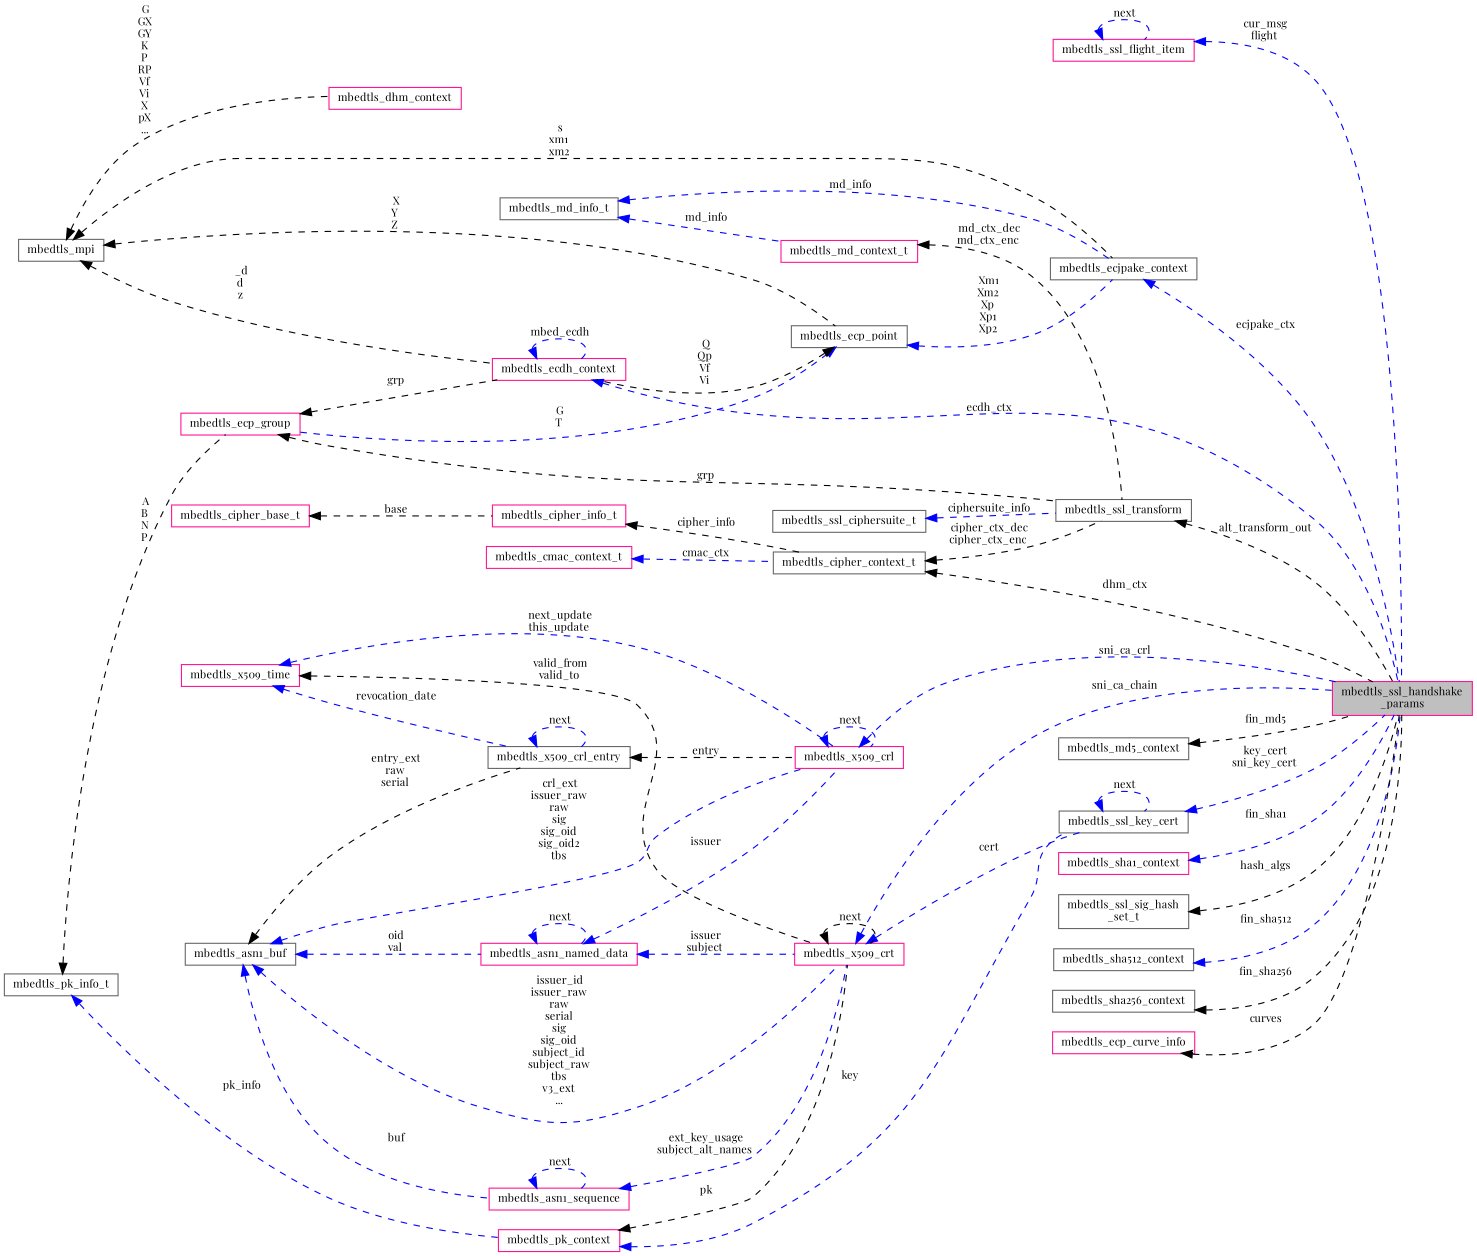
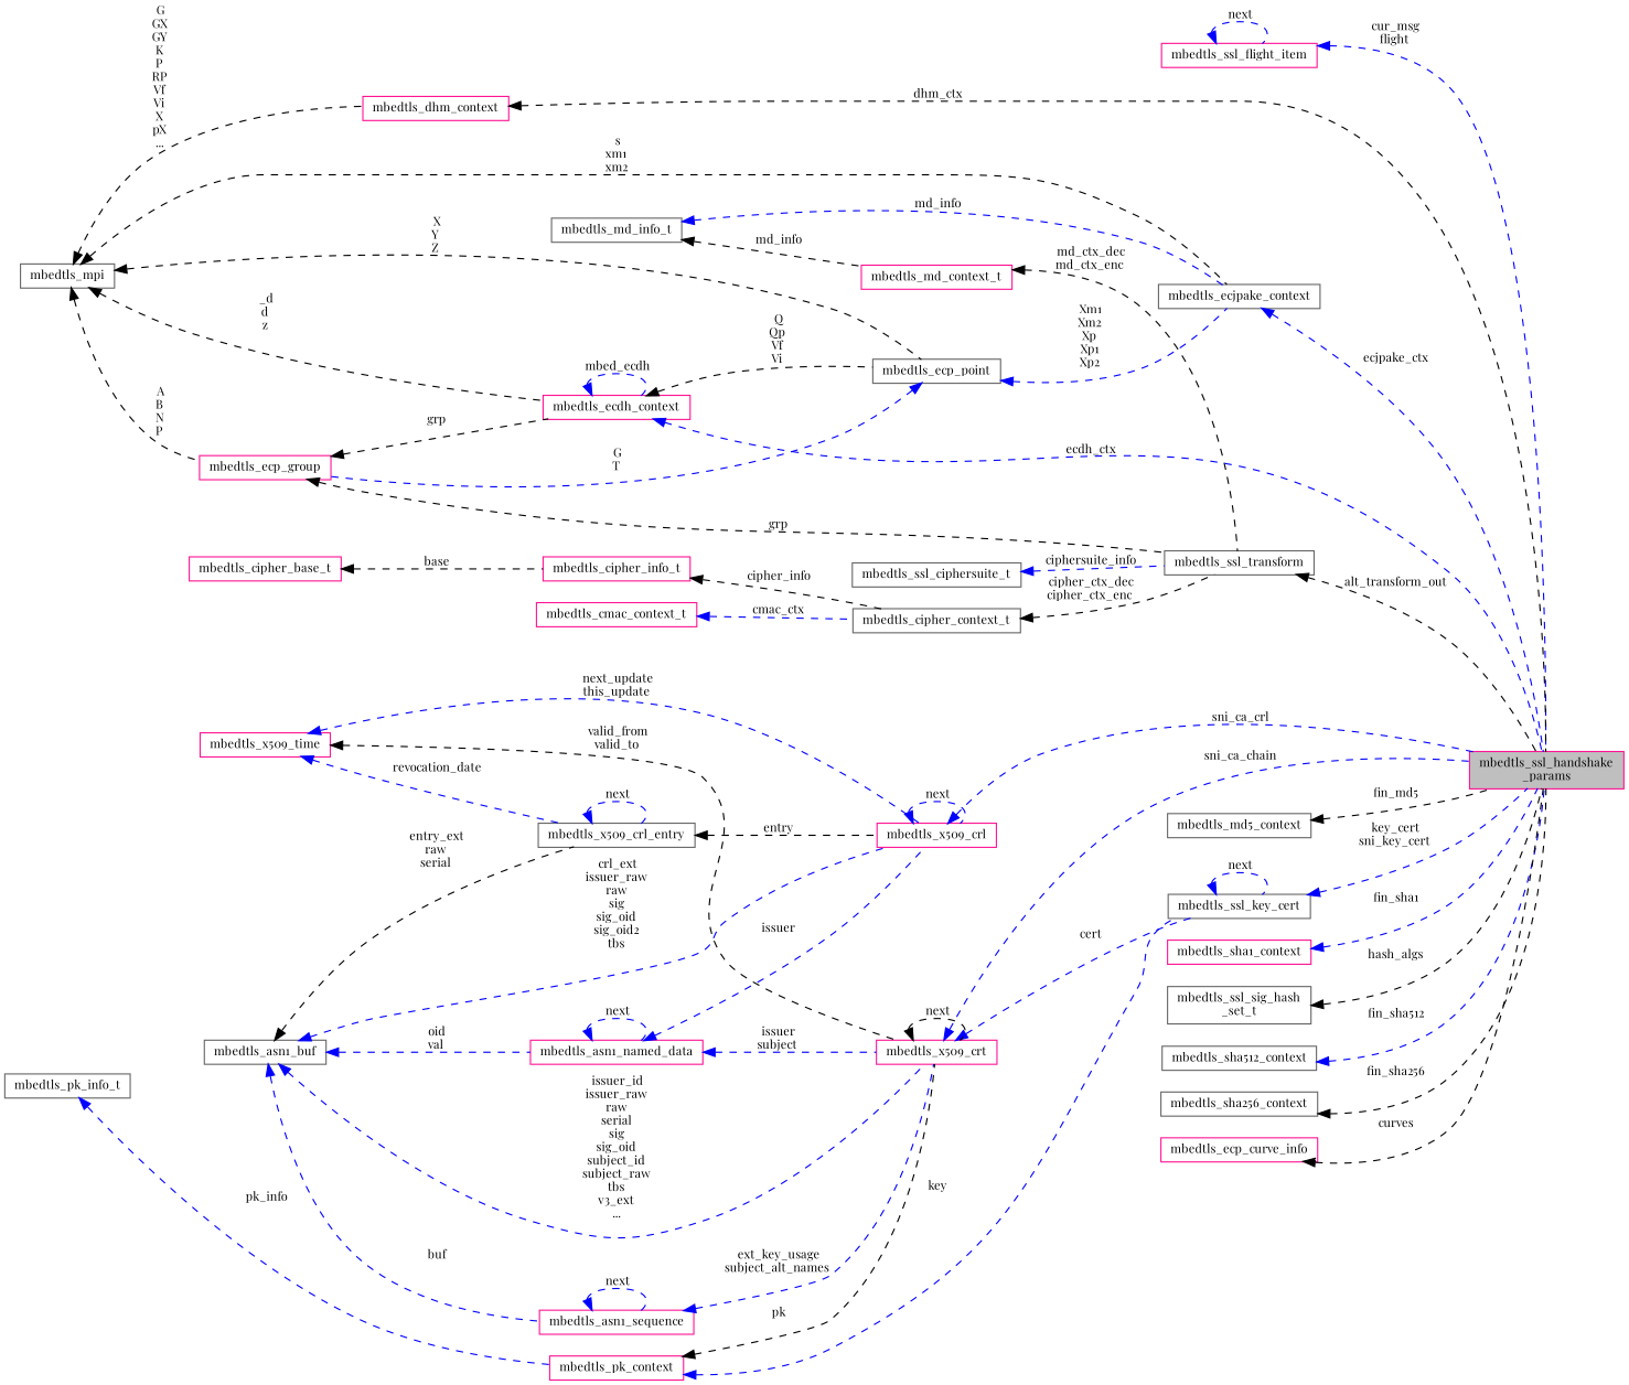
  digraph {
    fontname="Playfair Display"
    rankdir=LR
    node [color=deeppink fillcolor=white fontname="Playfair Display" fontsize=10 shape=record style=filled]
    edge [color=blue dir=back fontname="Playfair Display" fontsize=10 labelfontname=Helvetica labelfontsize=10 style=dashed]
    n1 [fillcolor=grey75 fontcolor=black height=0.2 label="mbedtls_ssl_handshake\l_params" width=0.4]
    n2 [height=0.2 label=mbedtls_ssl_flight_item width=0.4]
    n3 [color=gray40 height=0.2 label=mbedtls_ecjpake_context width=0.4]
    n4 [color=gray40 height=0.2 label=mbedtls_md_info_t width=0.4]
    n5 [height=0.2 label=mbedtls_md_context_t width=0.4]
    n6 [color=gray40 height=0.2 label=mbedtls_ssl_transform width=0.4]
    n7 [height=0.2 label=mbedtls_ecp_group width=0.4]
    n8 [height=0.2 label=mbedtls_ecdh_context width=0.4]
    n9 [color=gray40 height=0.2 label=mbedtls_ecp_point width=0.4]
    n10 [color=gray40 height=0.2 label=mbedtls_mpi width=0.4]
    n11 [height=0.2 label=mbedtls_dhm_context width=0.4]
    n12 [color=gray40 height=0.2 label=mbedtls_ssl_key_cert width=0.4]
    n13 [height=0.2 label=mbedtls_x509_crt width=0.4]
    n14 [height=0.2 label=mbedtls_asn1_sequence width=0.4]
    n15 [color=gray40 height=0.2 label=mbedtls_asn1_buf width=0.4]
    n16 [height=0.2 label=mbedtls_asn1_named_data width=0.4]
    n17 [height=0.2 label=mbedtls_x509_crl width=0.4]
    n18 [color=gray40 height=0.2 label=mbedtls_x509_crl_entry width=0.4]
    n19 [height=0.2 label=mbedtls_x509_time width=0.4]
    n20 [height=0.2 label=mbedtls_pk_context width=0.4]
    n21 [color=gray40 height=0.2 label=mbedtls_pk_info_t width=0.4]
    n22 [color=gray40 height=0.2 label=mbedtls_md5_context width=0.4]
    n23 [color=gray40 height=0.2 label=mbedtls_cipher_context_t width=0.4]
    n24 [height=0.2 label=mbedtls_cmac_context_t width=0.4]
    n25 [height=0.2 label=mbedtls_cipher_info_t width=0.4]
    n26 [height=0.2 label=mbedtls_cipher_base_t width=0.4]
    n27 [color=gray40 height=0.2 label=mbedtls_ssl_ciphersuite_t width=0.4]
    n28 [height=0.2 label=mbedtls_sha1_context width=0.4]
    n29 [color=gray40 height=0.2 label="mbedtls_ssl_sig_hash\l_set_t" width=0.4]
    n30 [color=gray40 height=0.2 label=mbedtls_sha512_context width=0.4]
    n31 [color=gray40 height=0.2 label=mbedtls_sha256_context width=0.4]
    n32 [height=0.2 label=mbedtls_ecp_curve_info width=0.4]
    n2 -> n1 [label=" cur_msg\nflight"]
    n2 -> n2 [label=" next"]
    n3 -> n1 [label=" ecjpake_ctx"]
    n4 -> n3 [label=" md_info"]
-   n4 -> n5 [label=" md_info"]
+   n4 -> n5 [color=black label=" md_info"]
    n5 -> n6 [color=black label=" md_ctx_dec\nmd_ctx_enc"]
    n6 -> n1 [color=black label=" alt_transform_out"]
    n7 -> n6 [color=black label=" grp"]
    n7 -> n8 [color=black label=" grp"]
    n8 -> n1 [label=" ecdh_ctx"]
    n8 -> n8 [label=" mbed_ecdh"]
    n9 -> n3 [label=" Xm1\nXm2\nXp\nXp1\nXp2"]
    n9 -> n7 [label=" G\nT"]
-   n9 -> n8 [color=black label=" Q\nQp\nVf\nVi"]
+   n8 -> n9 [color=black label=" Q\nQp\nVf\nVi"]
    n10 -> n3 [color=black label=" s\nxm1\nxm2"]
-   n21 -> n7 [color=black label=" A\nB\nN\nP"]
+   n10 -> n7 [color=black label=" A\nB\nN\nP"]
    n10 -> n8 [color=black label=" _d\nd\nz"]
    n10 -> n9 [color=black label=" X\nY\nZ"]
    n10 -> n11 [color=black label=" G\nGX\nGY\nK\nP\nRP\nVf\nVi\nX\npX\n..."]
-   n23 -> n1 [color=black label=" dhm_ctx"]
+   n11 -> n1 [color=black label=" dhm_ctx"]
    n12 -> n1 [label=" key_cert\nsni_key_cert"]
    n12 -> n12 [label=" next"]
    n13 -> n1 [label=" sni_ca_chain"]
    n13 -> n12 [label=" cert"]
    n13 -> n13 [color=black label=" next"]
    n14 -> n13 [label=" ext_key_usage\nsubject_alt_names"]
    n14 -> n14 [label=" next"]
    n15 -> n13 [label=" issuer_id\nissuer_raw\nraw\nserial\nsig\nsig_oid\nsubject_id\nsubject_raw\ntbs\nv3_ext\n..."]
    n15 -> n14 [label=" buf"]
    n15 -> n16 [label=" oid\nval"]
    n15 -> n17 [label=" crl_ext\nissuer_raw\nraw\nsig\nsig_oid\nsig_oid2\ntbs"]
    n15 -> n18 [color=black label=" entry_ext\nraw\nserial"]
    n16 -> n13 [label=" issuer\nsubject"]
    n16 -> n16 [label=" next"]
    n16 -> n17 [label=" issuer"]
    n17 -> n1 [label=" sni_ca_crl"]
    n17 -> n17 [label=" next"]
    n18 -> n17 [color=black label=" entry"]
    n18 -> n18 [label=" next"]
    n19 -> n13 [color=black label=" valid_from\nvalid_to"]
    n19 -> n17 [label=" next_update\nthis_update"]
    n19 -> n18 [label=" revocation_date"]
    n20 -> n12 [label=" key"]
    n20 -> n13 [color=black label=" pk"]
    n21 -> n20 [label=" pk_info"]
    n22 -> n1 [color=black label=" fin_md5"]
    n23 -> n6 [color=black label=" cipher_ctx_dec\ncipher_ctx_enc"]
    n24 -> n23 [label=" cmac_ctx"]
    n25 -> n23 [color=black label=" cipher_info"]
    n26 -> n25 [color=black label=" base"]
    n27 -> n6 [label=" ciphersuite_info"]
    n28 -> n1 [label=" fin_sha1"]
    n29 -> n1 [color=black label=" hash_algs"]
    n30 -> n1 [label=" fin_sha512"]
    n31 -> n1 [color=black label=" fin_sha256"]
    n32 -> n1 [color=black label=" curves"]
  }
